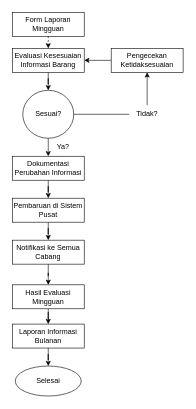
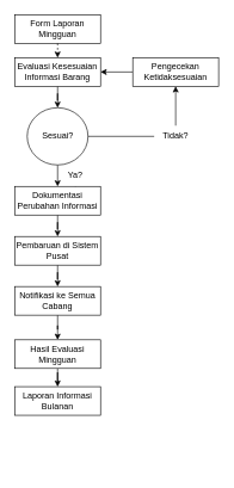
  <mxCell id="0" />
  <mxCell id="1" parent="0" />
  <mxCell id="2" value="Form Laporan Mingguan" style="rounded=0;whiteSpace=wrap;html=1;" vertex="1" parent="1"><mxGeometry x="20" y="20" width="120" height="40" as="geometry" /></mxCell>
  <mxCell id="3" value="" style="edgeStyle=orthogonalEdgeStyle;rounded=0;orthogonalLoop=1;jettySize=auto;html=1;" edge="1" parent="1" source="4" target="7"><mxGeometry relative="1" as="geometry" /></mxCell>
  <mxCell id="4" value="Evaluasi Kesesuaian Informasi Barang" style="rounded=0;whiteSpace=wrap;html=1;" vertex="1" parent="1"><mxGeometry x="20" y="80" width="120" height="40" as="geometry" /></mxCell>
  <mxCell id="5" value="" style="endArrow=classic;html=1;rounded=0;exitX=0.5;exitY=1;exitDx=0;exitDy=0;dashed=1;" edge="1" target="4" parent="1" source="2"><mxGeometry width="50" height="50" relative="1" as="geometry"><mxPoint x="75" y="40" as="sourcePoint" /><mxPoint x="205" y="110" as="targetPoint" /></mxGeometry></mxCell>
  <mxCell id="6" style="edgeStyle=orthogonalEdgeStyle;rounded=0;orthogonalLoop=1;jettySize=auto;html=1;" edge="1" parent="1" source="7"><mxGeometry relative="1" as="geometry"><mxPoint x="80" y="260" as="targetPoint" /></mxGeometry></mxCell>
  <mxCell id="7" value="Sesuai?" style="ellipse;whiteSpace=wrap;html=1;" vertex="1" parent="1"><mxGeometry x="37.5" y="150" width="85" height="80" as="geometry" /></mxCell>
  <mxCell id="8" value="" style="endArrow=none;html=1;rounded=0;exitX=1;exitY=0.5;exitDx=0;exitDy=0;entryX=0;entryY=0.5;entryDx=0;entryDy=0;" edge="1" parent="1" source="7" target="9"><mxGeometry width="50" height="50" relative="1" as="geometry"><mxPoint x="135" y="330" as="sourcePoint" /><mxPoint x="165" y="190" as="targetPoint" /></mxGeometry></mxCell>
  <mxCell id="9" value="Tidak?" style="text;html=1;align=center;verticalAlign=middle;whiteSpace=wrap;rounded=0;" vertex="1" parent="1"><mxGeometry x="215" y="175" width="60" height="30" as="geometry" /></mxCell>
  <mxCell id="10" value="" style="endArrow=classic;html=1;rounded=0;exitX=0.5;exitY=0;exitDx=0;exitDy=0;entryX=0.5;entryY=1;entryDx=0;entryDy=0;" edge="1" parent="1" source="9" target="16"><mxGeometry width="50" height="50" relative="1" as="geometry"><mxPoint x="135" y="330" as="sourcePoint" /><mxPoint x="195" y="70" as="targetPoint" /><Array as="points" /></mxGeometry></mxCell>
  <mxCell id="11" value="" style="edgeStyle=orthogonalEdgeStyle;rounded=0;orthogonalLoop=1;jettySize=auto;html=1;" edge="1" parent="1" source="12" target="14"><mxGeometry relative="1" as="geometry" /></mxCell>
  <mxCell id="12" value="Ya?" style="text;html=1;align=center;verticalAlign=middle;whiteSpace=wrap;rounded=0;" vertex="1" parent="1"><mxGeometry x="75" y="230" width="60" height="30" as="geometry" /></mxCell>
  <mxCell id="13" value="" style="edgeStyle=orthogonalEdgeStyle;rounded=0;orthogonalLoop=1;jettySize=auto;html=1;" edge="1" parent="1" source="14" target="18"><mxGeometry relative="1" as="geometry" /></mxCell>
  <mxCell id="14" value="Dokumentasi Perubahan Informasi" style="rounded=0;whiteSpace=wrap;html=1;" vertex="1" parent="1"><mxGeometry x="20" y="260" width="120" height="40" as="geometry" /></mxCell>
  <mxCell id="15" style="edgeStyle=orthogonalEdgeStyle;rounded=0;orthogonalLoop=1;jettySize=auto;html=1;entryX=1;entryY=0.5;entryDx=0;entryDy=0;" edge="1" parent="1" source="16" target="4"><mxGeometry relative="1" as="geometry" /></mxCell>
  <mxCell id="16" value="Pengecekan Ketidaksesuaian" style="rounded=0;whiteSpace=wrap;html=1;" vertex="1" parent="1"><mxGeometry x="185" y="80" width="120" height="40" as="geometry" /></mxCell>
  <mxCell id="17" value="" style="edgeStyle=orthogonalEdgeStyle;rounded=0;orthogonalLoop=1;jettySize=auto;html=1;" edge="1" parent="1" source="18" target="20"><mxGeometry relative="1" as="geometry" /></mxCell>
  <mxCell id="18" value="Pembaruan di Sistem Pusat" style="rounded=0;whiteSpace=wrap;html=1;" vertex="1" parent="1"><mxGeometry x="20" y="330" width="120" height="40" as="geometry" /></mxCell>
  <mxCell id="19" value="" style="edgeStyle=orthogonalEdgeStyle;rounded=0;orthogonalLoop=1;jettySize=auto;html=1;" edge="1" parent="1" source="20" target="22"><mxGeometry relative="1" as="geometry" /></mxCell>
  <mxCell id="20" value="Notifikasi ke Semua Cabang" style="rounded=0;whiteSpace=wrap;html=1;" vertex="1" parent="1"><mxGeometry x="20" y="400" width="120" height="40" as="geometry" /></mxCell>
  <mxCell id="21" value="" style="edgeStyle=orthogonalEdgeStyle;rounded=0;orthogonalLoop=1;jettySize=auto;html=1;" edge="1" parent="1" source="22" target="24"><mxGeometry relative="1" as="geometry" /></mxCell>
  <mxCell id="22" value="Hasil Evaluasi Mingguan" style="rounded=0;whiteSpace=wrap;html=1;" vertex="1" parent="1"><mxGeometry x="20" y="474.5" width="120" height="40" as="geometry" /></mxCell>
- <mxCell id="23" value="" style="edgeStyle=orthogonalEdgeStyle;rounded=0;orthogonalLoop=1;jettySize=auto;html=1;" edge="1" parent="1" source="24" target="25"><mxGeometry relative="1" as="geometry" /></mxCell>
  <mxCell id="24" value="Laporan Informasi Bulanan" style="rounded=0;whiteSpace=wrap;html=1;" vertex="1" parent="1"><mxGeometry x="20" y="540" width="120" height="40" as="geometry" /></mxCell>
- <mxCell id="25" value="Selesai" style="ellipse;whiteSpace=wrap;html=1;" vertex="1" parent="1"><mxGeometry x="25" y="610" width="110" height="50" as="geometry" /></mxCell>
